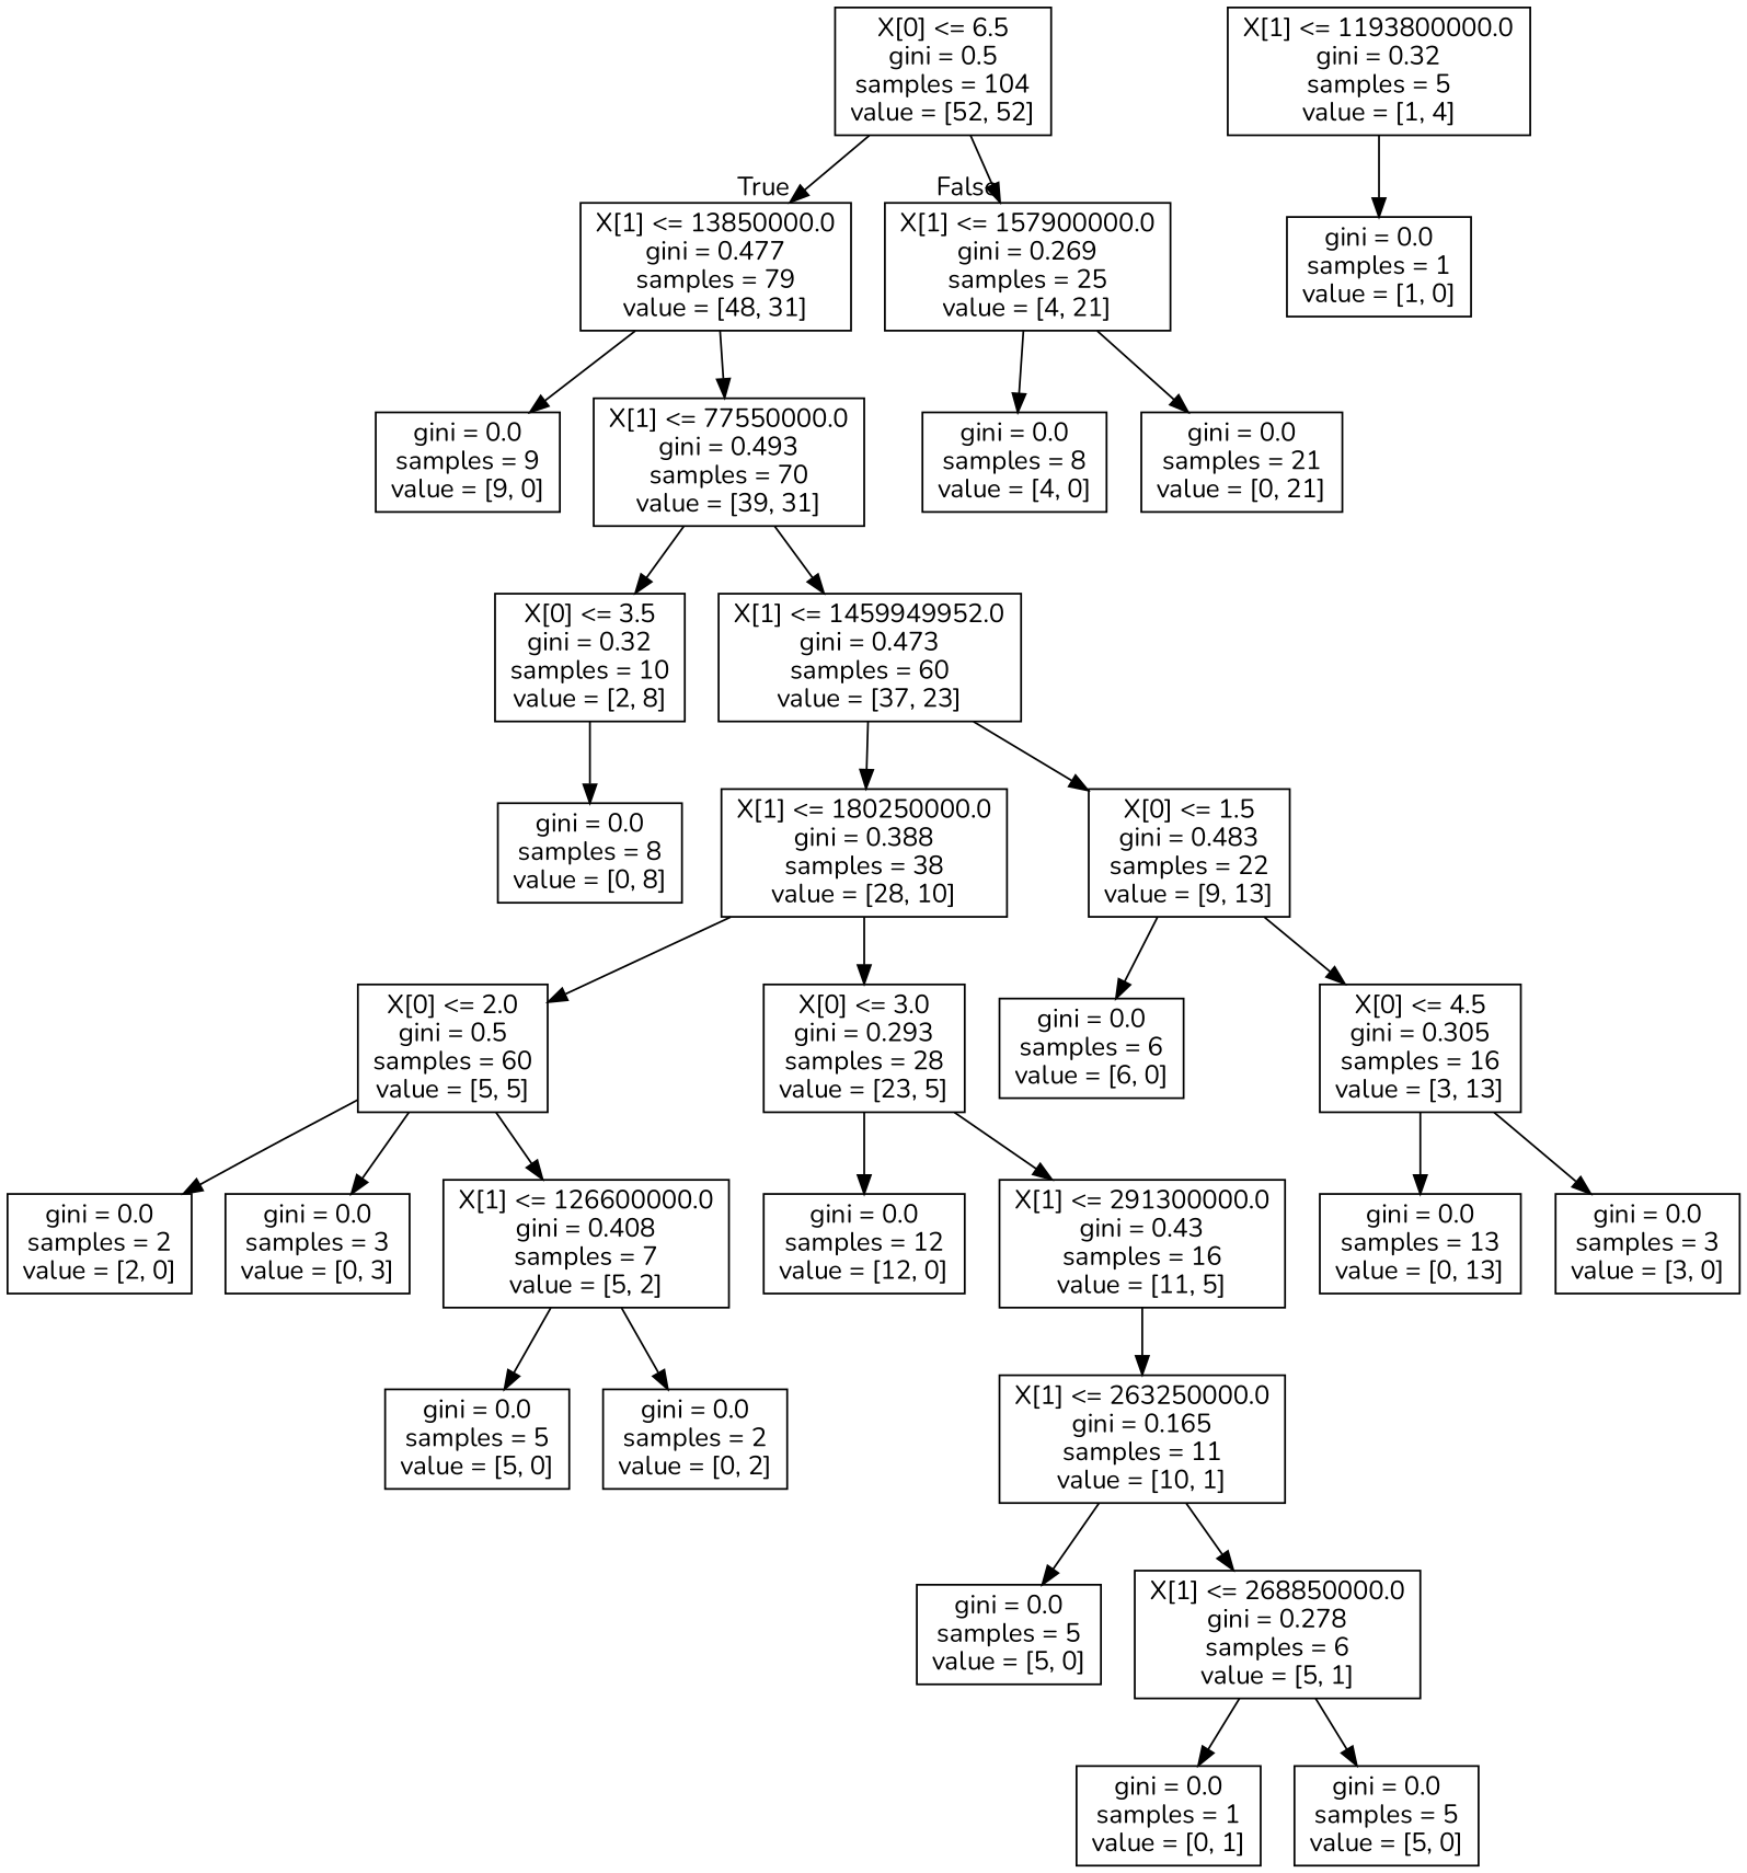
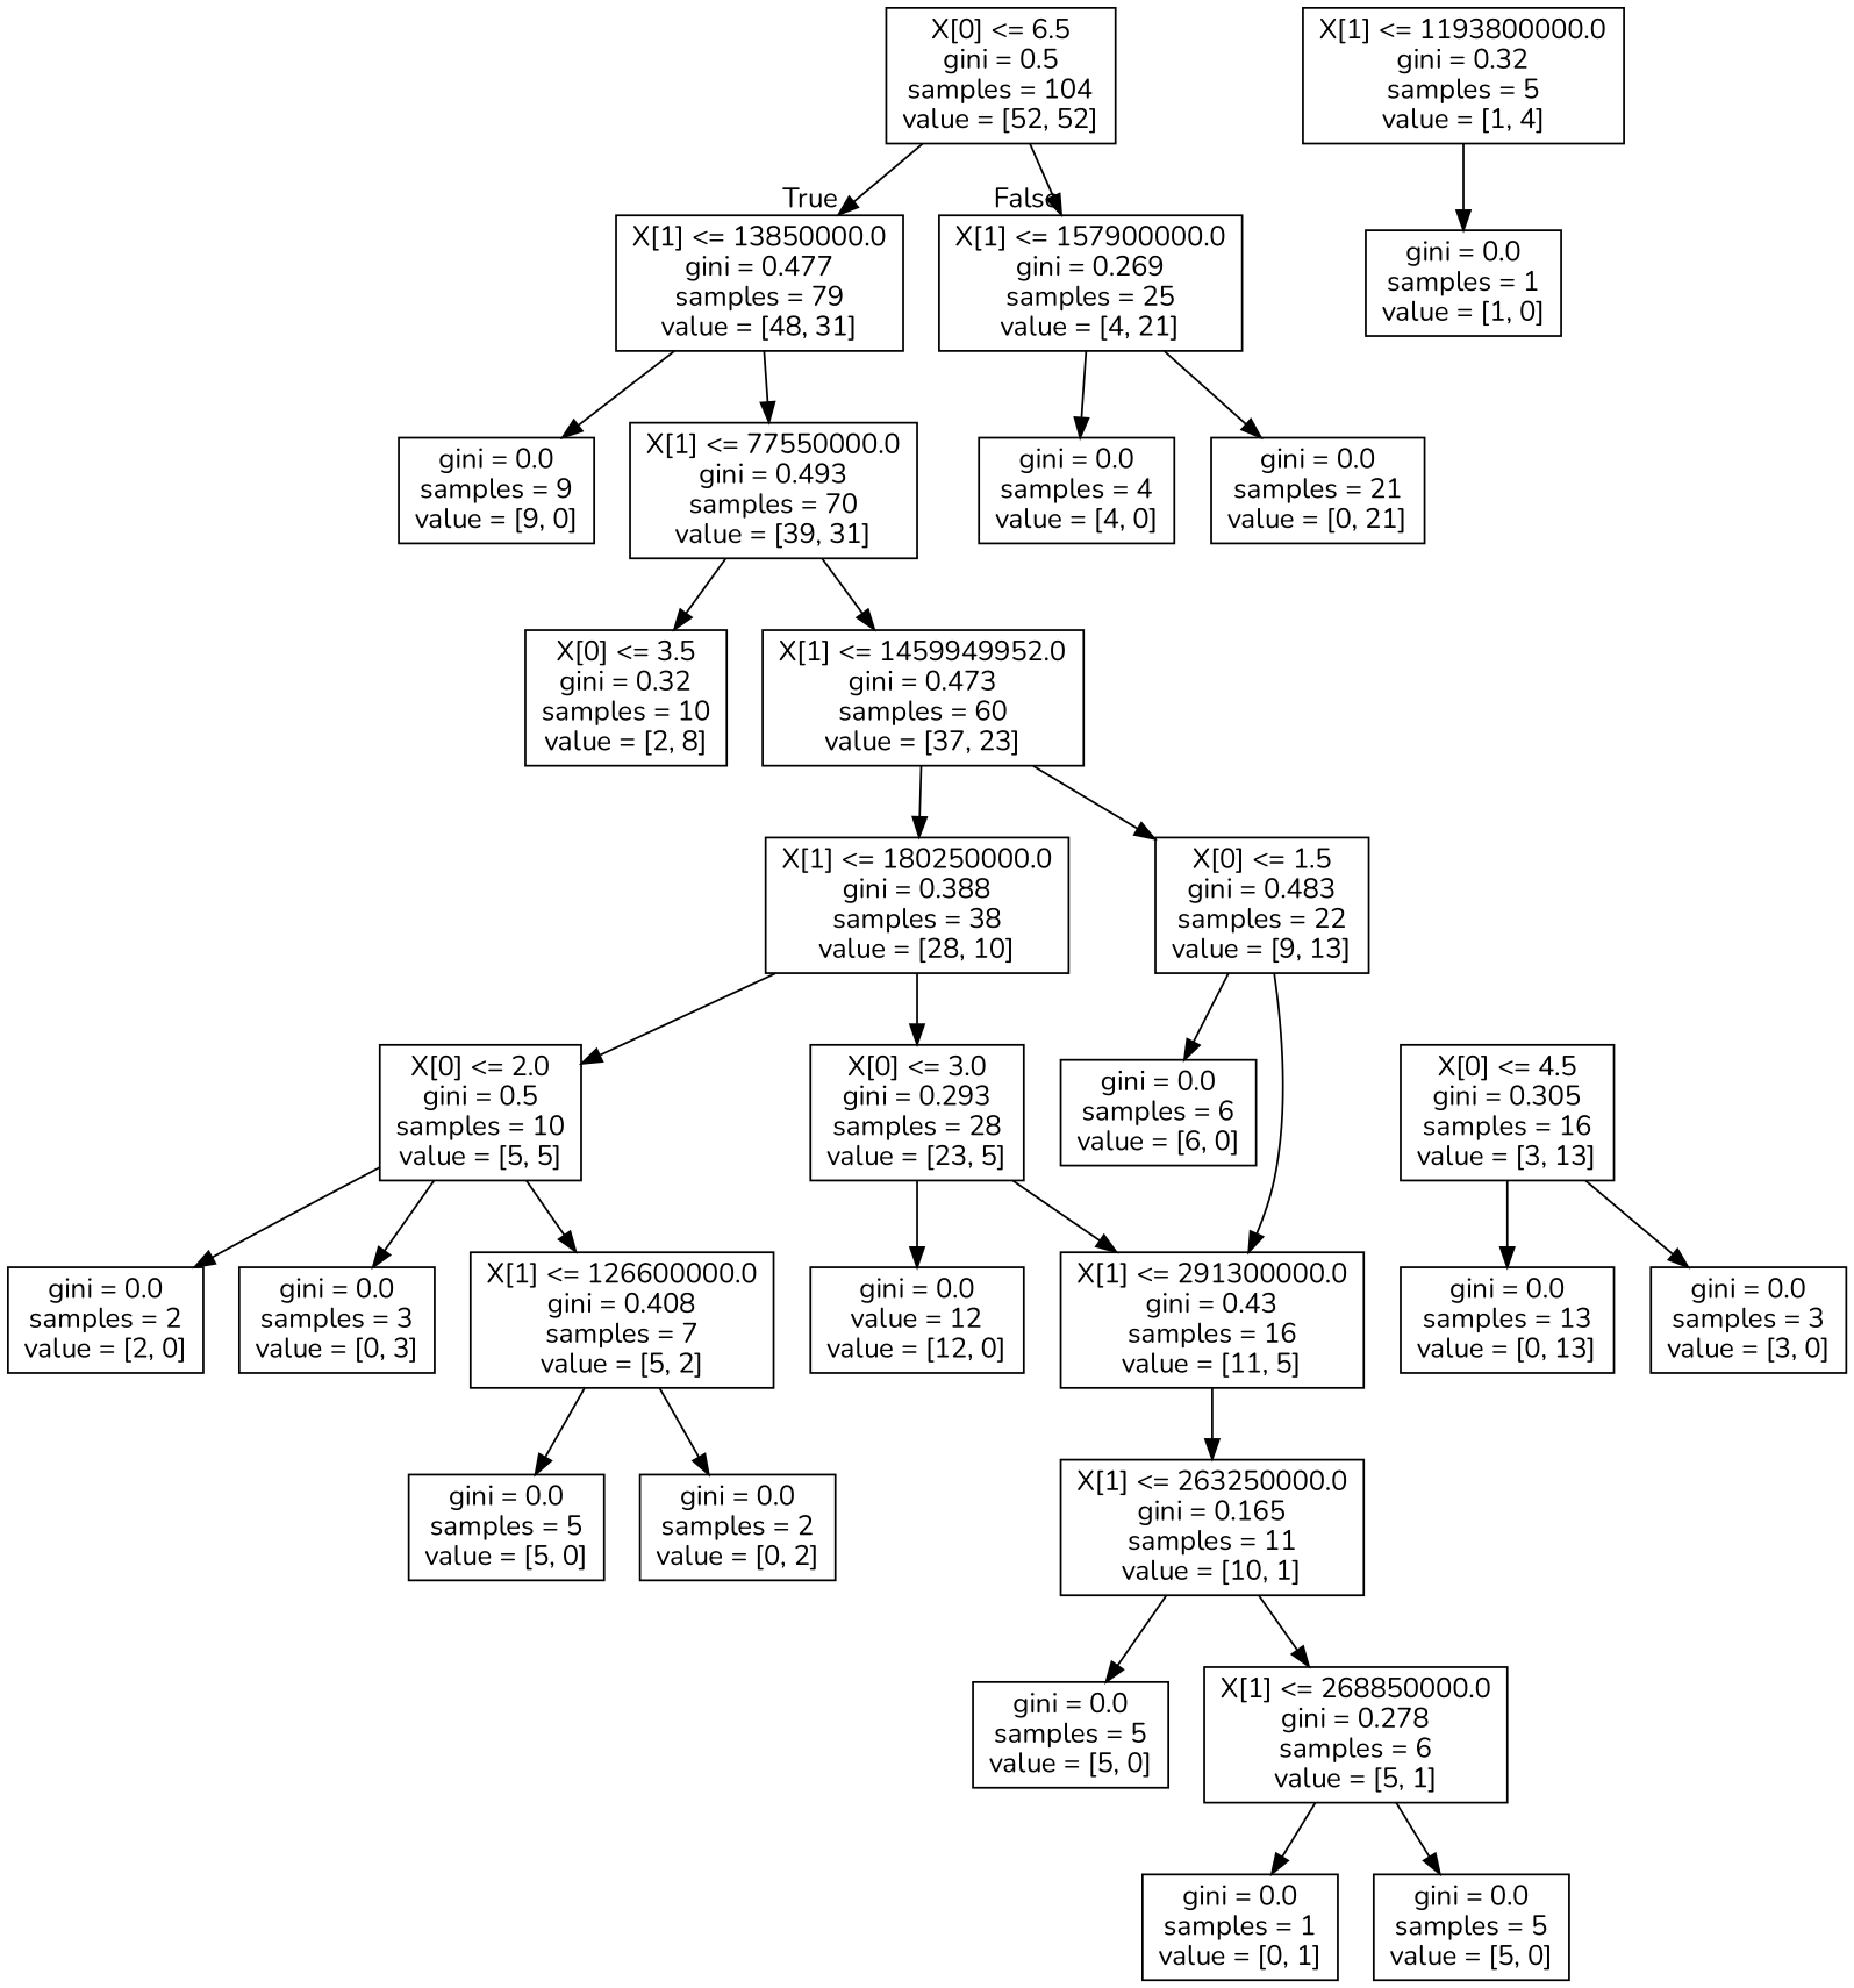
  digraph {
    fontname=Nunito
    node [fontname=Nunito shape=box]
    edge [fontname=Nunito]
    n1 [label="X[0] <= 6.5\ngini = 0.5\nsamples = 104\nvalue = [52, 52]"]
    n2 [label="X[1] <= 13850000.0\ngini = 0.477\nsamples = 79\nvalue = [48, 31]"]
    n3 [label="X[1] <= 157900000.0\ngini = 0.269\nsamples = 25\nvalue = [4, 21]"]
    n4 [label="gini = 0.0\nsamples = 9\nvalue = [9, 0]"]
    n5 [label="X[1] <= 77550000.0\ngini = 0.493\nsamples = 70\nvalue = [39, 31]"]
-   n6 [label="gini = 0.0\nsamples = 8\nvalue = [4, 0]"]
+   n6 [label="gini = 0.0\nsamples = 4\nvalue = [4, 0]"]
    n7 [label="gini = 0.0\nsamples = 21\nvalue = [0, 21]"]
    n8 [label="X[0] <= 3.5\ngini = 0.32\nsamples = 10\nvalue = [2, 8]"]
    n9 [label="X[1] <= 1459949952.0\ngini = 0.473\nsamples = 60\nvalue = [37, 23]"]
-   n10 [label="gini = 0.0\nsamples = 8\nvalue = [0, 8]"]
    n11 [label="X[1] <= 180250000.0\ngini = 0.388\nsamples = 38\nvalue = [28, 10]"]
    n12 [label="X[0] <= 1.5\ngini = 0.483\nsamples = 22\nvalue = [9, 13]"]
    n13 [label="gini = 0.0\nsamples = 2\nvalue = [2, 0]"]
-   n14 [label="X[0] <= 2.0\ngini = 0.5\nsamples = 60\nvalue = [5, 5]"]
+   n14 [label="X[0] <= 2.0\ngini = 0.5\nsamples = 10\nvalue = [5, 5]"]
    n15 [label="X[0] <= 3.0\ngini = 0.293\nsamples = 28\nvalue = [23, 5]"]
    n16 [label="gini = 0.0\nsamples = 6\nvalue = [6, 0]"]
    n17 [label="X[0] <= 4.5\ngini = 0.305\nsamples = 16\nvalue = [3, 13]"]
    n18 [label="gini = 0.0\nsamples = 3\nvalue = [0, 3]"]
    n19 [label="X[1] <= 126600000.0\ngini = 0.408\nsamples = 7\nvalue = [5, 2]"]
-   n20 [label="gini = 0.0\nsamples = 12\nvalue = [12, 0]"]
+   n20 [label="gini = 0.0\nvalue = 12\nvalue = [12, 0]"]
    n21 [label="X[1] <= 291300000.0\ngini = 0.43\nsamples = 16\nvalue = [11, 5]"]
    n22 [label="gini = 0.0\nsamples = 5\nvalue = [5, 0]"]
    n23 [label="gini = 0.0\nsamples = 2\nvalue = [0, 2]"]
    n24 [label="X[1] <= 263250000.0\ngini = 0.165\nsamples = 11\nvalue = [10, 1]"]
    n25 [label="gini = 0.0\nsamples = 5\nvalue = [5, 0]"]
    n26 [label="X[1] <= 268850000.0\ngini = 0.278\nsamples = 6\nvalue = [5, 1]"]
    n27 [label="X[1] <= 1193800000.0\ngini = 0.32\nsamples = 5\nvalue = [1, 4]"]
    n28 [label="gini = 0.0\nsamples = 1\nvalue = [1, 0]"]
    n29 [label="gini = 0.0\nsamples = 1\nvalue = [0, 1]"]
    n30 [label="gini = 0.0\nsamples = 5\nvalue = [5, 0]"]
    n31 [label="gini = 0.0\nsamples = 13\nvalue = [0, 13]"]
    n32 [label="gini = 0.0\nsamples = 3\nvalue = [3, 0]"]
    n1 -> n2 [headlabel=True labelangle=45 labeldistance=2.5]
    n1 -> n3 [headlabel=False labelangle=-45 labeldistance=2.5]
    n2 -> n4
    n2 -> n5
    n3 -> n6
    n3 -> n7
    n5 -> n8
    n5 -> n9
-   n8 -> n10
    n9 -> n11
    n9 -> n12
    n11 -> n14
    n11 -> n15
    n12 -> n16
-   n12 -> n17
+   n12 -> n21
    n14 -> n13
    n14 -> n18
    n14 -> n19
    n15 -> n20
    n15 -> n21
    n17 -> n31
    n17 -> n32
    n19 -> n22
    n19 -> n23
    n21 -> n24
    n24 -> n25
    n24 -> n26
    n26 -> n29
    n26 -> n30
    n27 -> n28
  }
